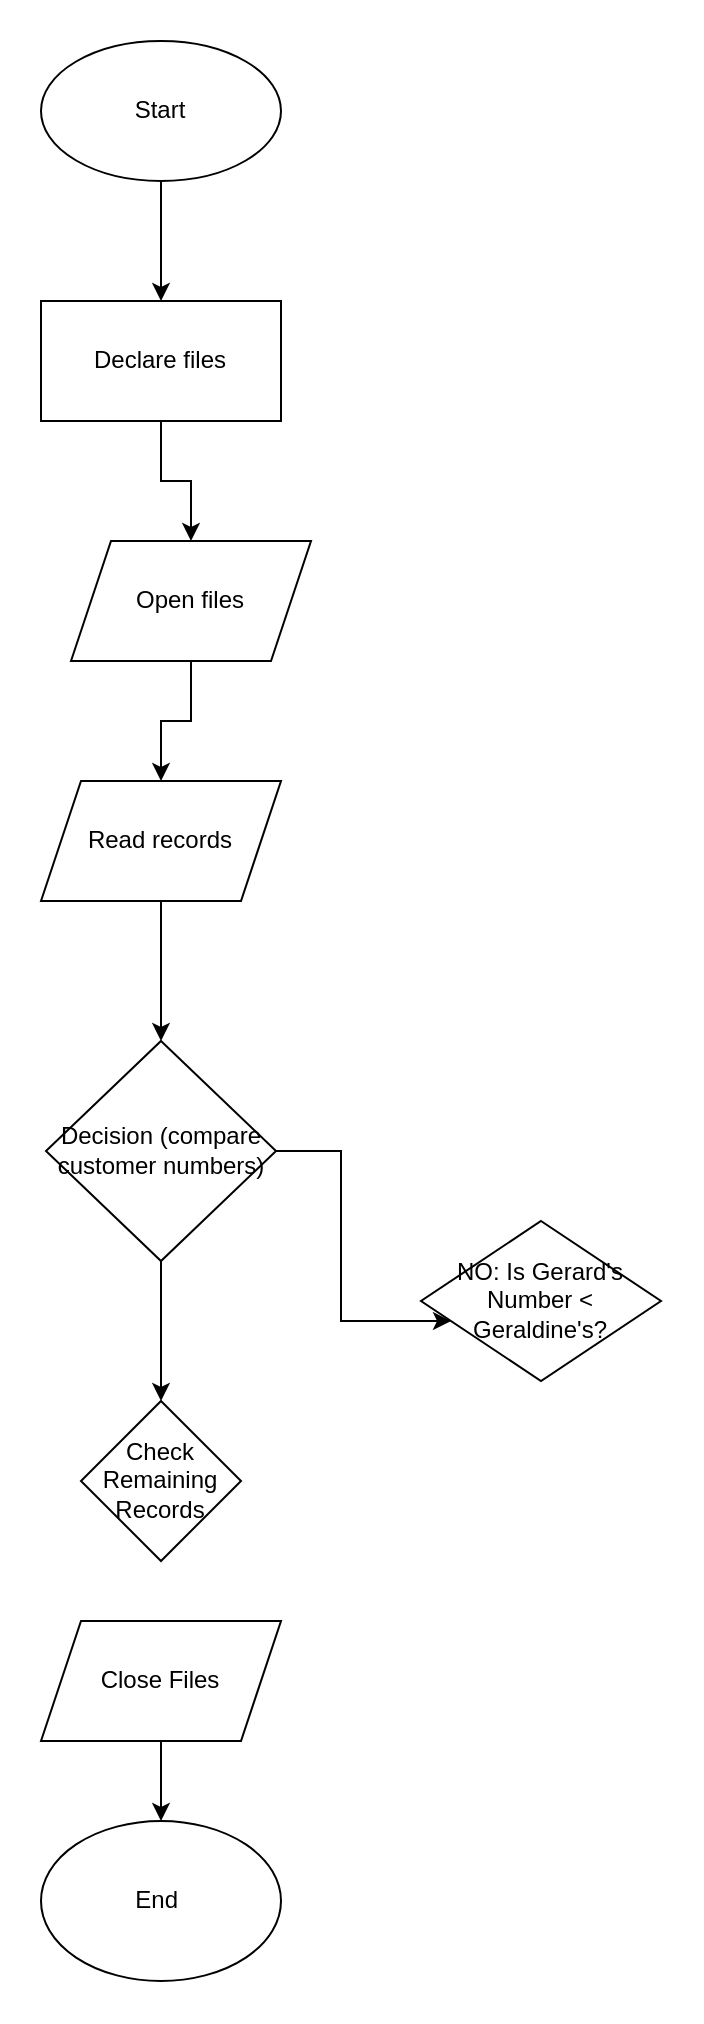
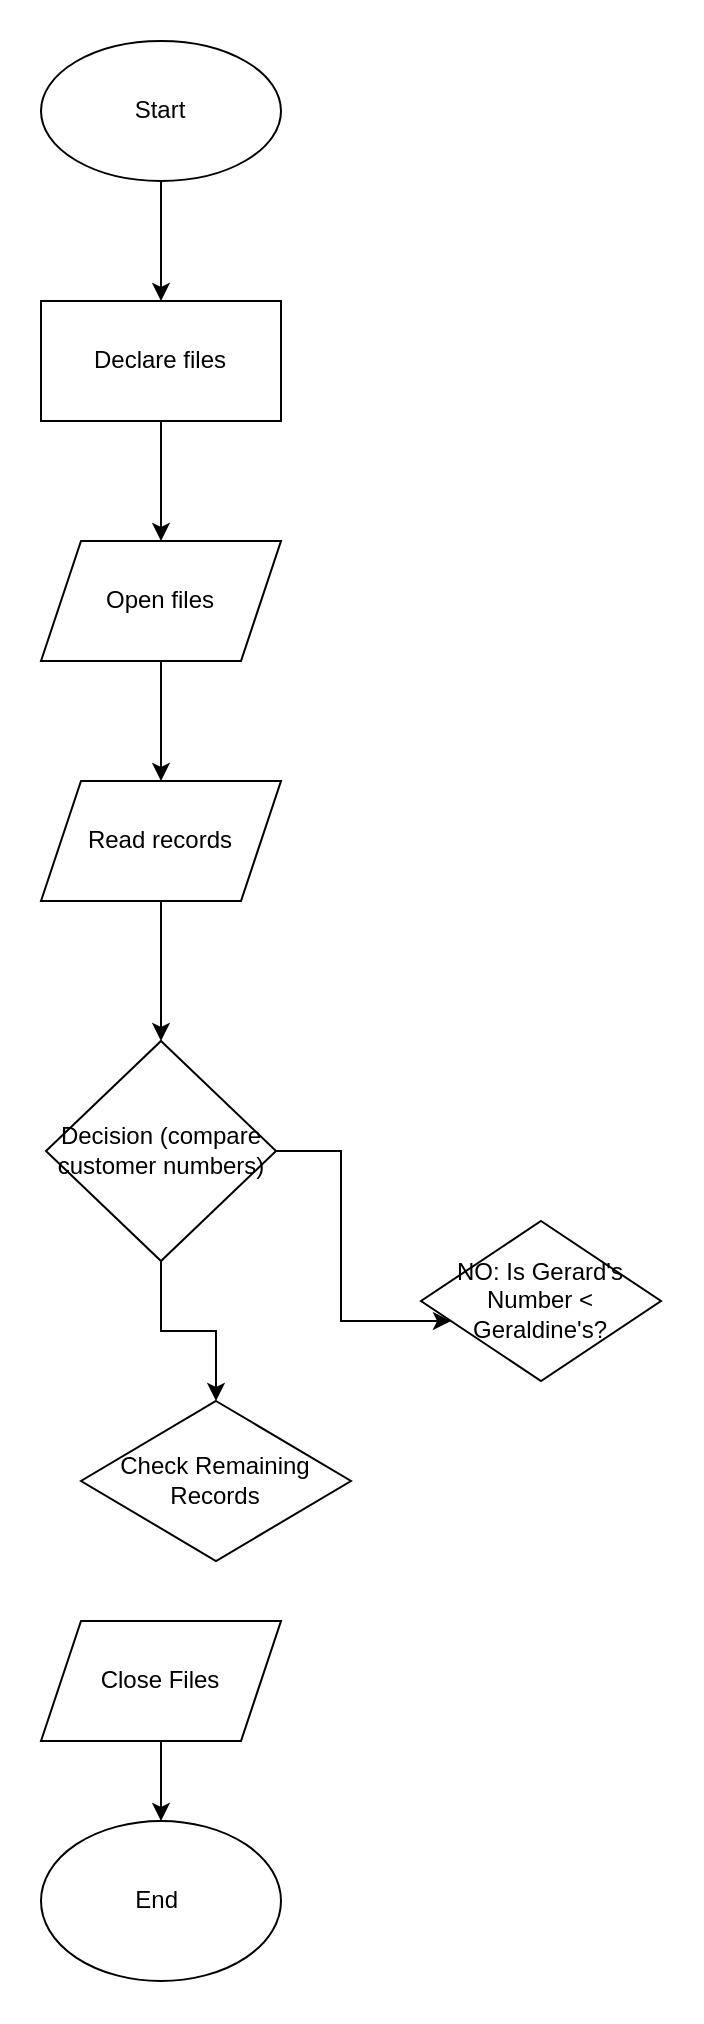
  <mxCell id="0" />
  <mxCell id="1" parent="0" />
  <mxCell id="2" value="" style="edgeStyle=orthogonalEdgeStyle;rounded=0;orthogonalLoop=1;jettySize=auto;html=1;" parent="1" source="3" target="5" edge="1"><mxGeometry relative="1" as="geometry" /></mxCell>
  <mxCell id="3" value="Start" style="ellipse;whiteSpace=wrap;html=1;" parent="1" vertex="1"><mxGeometry x="20" y="20" width="120" height="70" as="geometry" /></mxCell>
  <mxCell id="4" value="" style="edgeStyle=orthogonalEdgeStyle;rounded=0;orthogonalLoop=1;jettySize=auto;html=1;" parent="1" source="5" target="7" edge="1"><mxGeometry relative="1" as="geometry" /></mxCell>
  <mxCell id="5" value="Declare files" style="whiteSpace=wrap;html=1;" parent="1" vertex="1"><mxGeometry x="20" y="150" width="120" height="60" as="geometry" /></mxCell>
  <mxCell id="6" value="" style="edgeStyle=orthogonalEdgeStyle;rounded=0;orthogonalLoop=1;jettySize=auto;html=1;" parent="1" source="7" target="9" edge="1"><mxGeometry relative="1" as="geometry" /></mxCell>
- <mxCell id="7" value="Open files" style="shape=parallelogram;perimeter=parallelogramPerimeter;whiteSpace=wrap;html=1;fixedSize=1;" parent="1" vertex="1"><mxGeometry x="35" y="270" width="120" height="60" as="geometry" /></mxCell>
+ <mxCell id="7" value="Open files" style="shape=parallelogram;perimeter=parallelogramPerimeter;whiteSpace=wrap;html=1;fixedSize=1;" parent="1" vertex="1"><mxGeometry x="20" y="270" width="120" height="60" as="geometry" /></mxCell>
  <mxCell id="8" value="" style="edgeStyle=orthogonalEdgeStyle;rounded=0;orthogonalLoop=1;jettySize=auto;html=1;" parent="1" source="9" target="12" edge="1"><mxGeometry relative="1" as="geometry" /></mxCell>
  <mxCell id="9" value="Read records" style="shape=parallelogram;perimeter=parallelogramPerimeter;whiteSpace=wrap;html=1;fixedSize=1;" parent="1" vertex="1"><mxGeometry x="20" y="390" width="120" height="60" as="geometry" /></mxCell>
  <mxCell id="10" value="" style="edgeStyle=orthogonalEdgeStyle;rounded=0;orthogonalLoop=1;jettySize=auto;html=1;" parent="1" source="12" target="13" edge="1"><mxGeometry relative="1" as="geometry" /></mxCell>
  <mxCell id="11" style="edgeStyle=orthogonalEdgeStyle;rounded=0;orthogonalLoop=1;jettySize=auto;html=1;" parent="1" source="12" target="17" edge="1"><mxGeometry relative="1" as="geometry"><mxPoint x="130" y="650" as="targetPoint" /><Array as="points"><mxPoint x="170" y="575" /><mxPoint x="170" y="660" /></Array></mxGeometry></mxCell>
  <mxCell id="12" value="Decision (compare customer numbers)" style="rhombus;whiteSpace=wrap;html=1;" parent="1" vertex="1"><mxGeometry x="22.5" y="520" width="115" height="110" as="geometry" /></mxCell>
- <mxCell id="13" value="Check Remaining Records" style="rhombus;whiteSpace=wrap;html=1;" parent="1" vertex="1"><mxGeometry x="40" y="700" width="80" height="80" as="geometry" /></mxCell>
+ <mxCell id="13" value="Check Remaining Records" style="rhombus;whiteSpace=wrap;html=1;" parent="1" vertex="1"><mxGeometry x="40" y="700" width="135" height="80" as="geometry" /></mxCell>
  <mxCell id="14" value="" style="edgeStyle=orthogonalEdgeStyle;rounded=0;orthogonalLoop=1;jettySize=auto;html=1;" parent="1" source="15" target="16" edge="1"><mxGeometry relative="1" as="geometry" /></mxCell>
  <mxCell id="15" value="Close Files" style="shape=parallelogram;perimeter=parallelogramPerimeter;whiteSpace=wrap;html=1;fixedSize=1;" parent="1" vertex="1"><mxGeometry x="20" y="810" width="120" height="60" as="geometry" /></mxCell>
  <mxCell id="16" value="End&amp;nbsp;" style="ellipse;whiteSpace=wrap;html=1;" parent="1" vertex="1"><mxGeometry x="20" y="910" width="120" height="80" as="geometry" /></mxCell>
  <mxCell id="17" value="NO&lt;span style=&quot;background-color: initial;&quot;&gt;: Is Gerard's Number &amp;lt; Geraldine's?&lt;/span&gt;" style="rhombus;whiteSpace=wrap;html=1;" parent="1" vertex="1"><mxGeometry x="210" y="610" width="120" height="80" as="geometry" /></mxCell>
